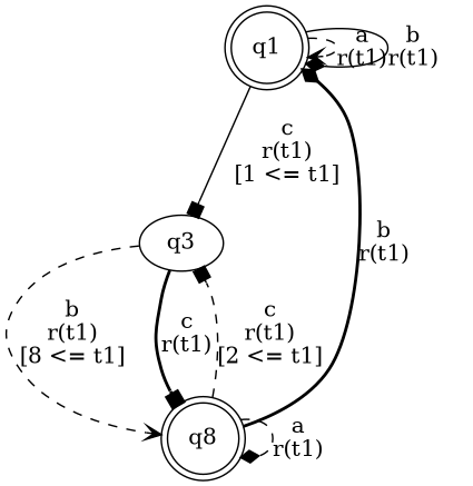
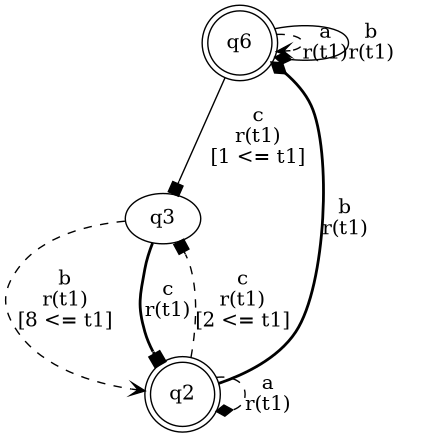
  digraph {
    node [shape=doublecircle]
    edge [arrowhead=diamond style=dashed]
-   n1 [label=q1]
+   n1 [label=q6]
    n2 [label=q3 shape=""]
-   n3 [label=q8]
+   n3 [label=q2]
    n1 -> n1 [arrowhead=vee label="a\nr(t1)\n"]
    n1 -> n1 [label="b\nr(t1)\n" style=solid]
    n1 -> n2 [arrowhead=box label="c\nr(t1)\n[1 <= t1]" style=solid]
    n2 -> n3 [arrowhead=vee label="b\nr(t1)\n[8 <= t1]"]
    n2 -> n3 [arrowhead=box label="c\nr(t1)\n" style=bold]
    n3 -> n1 [label="b\nr(t1)\n" style=bold]
    n3 -> n2 [arrowhead=box label="c\nr(t1)\n[2 <= t1]"]
    n3 -> n3 [label="a\nr(t1)\n"]
  }
